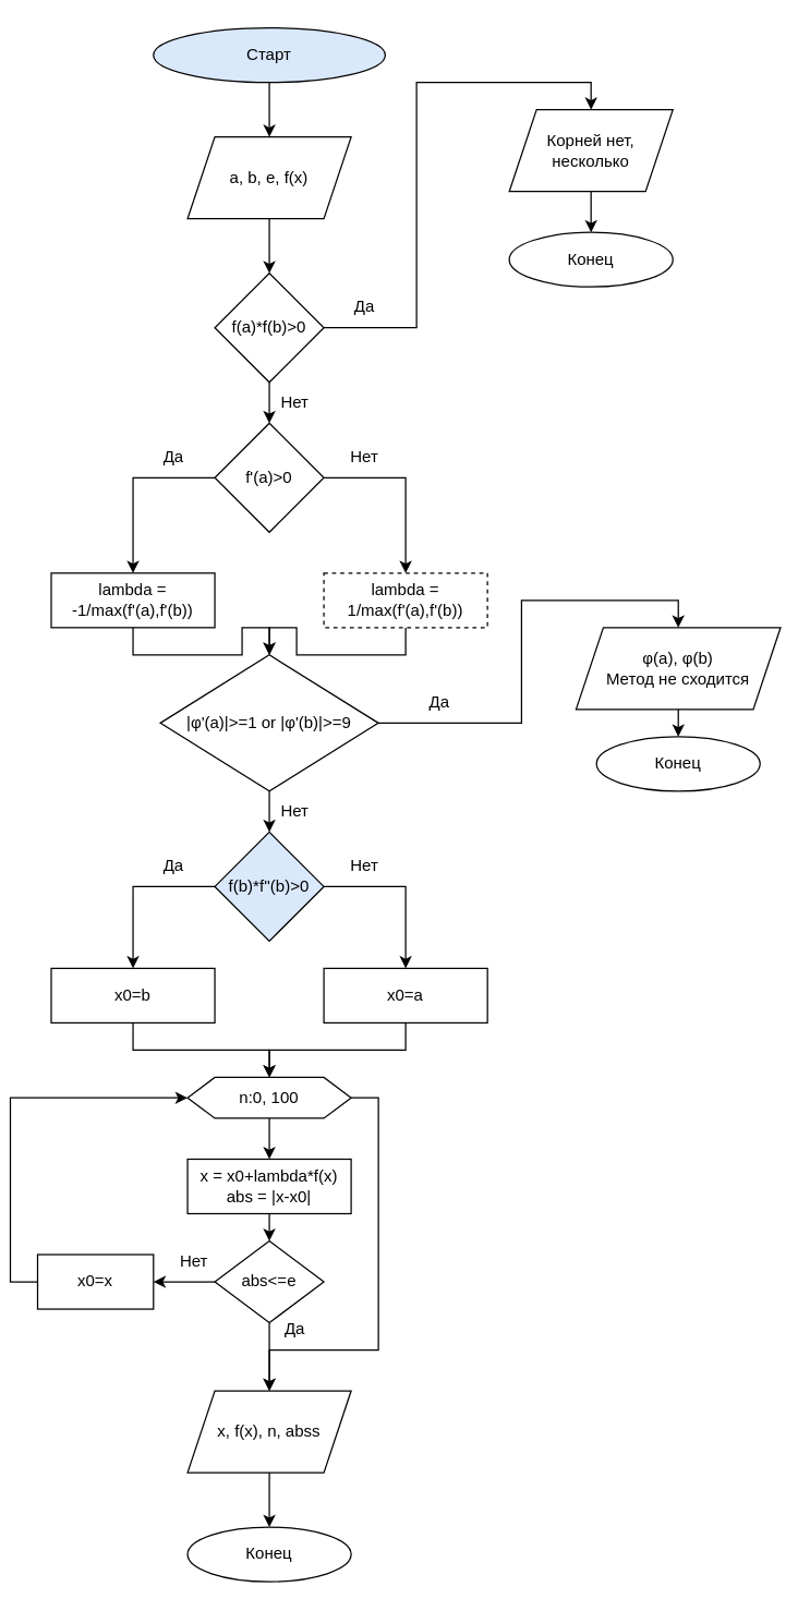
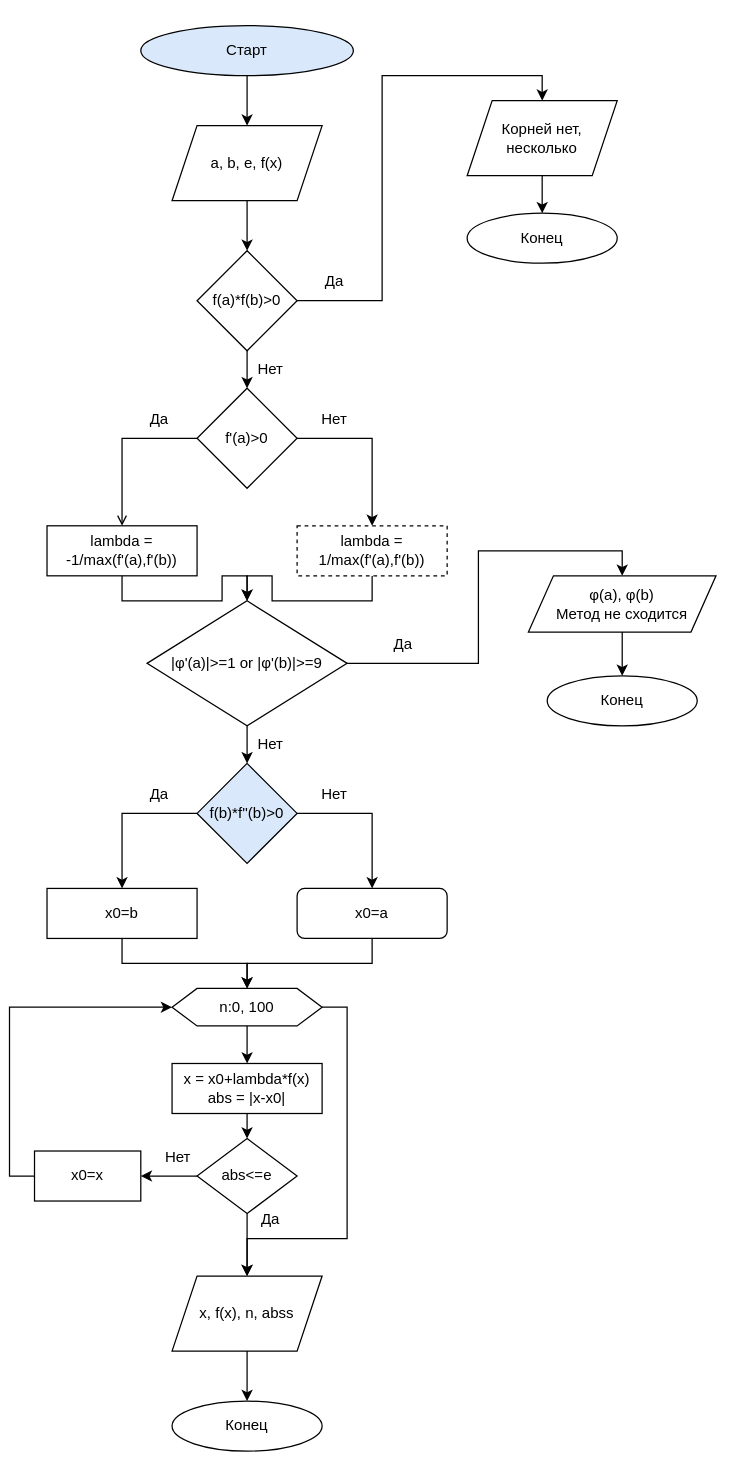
  <mxCell id="0" />
  <mxCell id="1" parent="0" />
  <mxCell id="2" style="edgeStyle=orthogonalEdgeStyle;rounded=0;orthogonalLoop=1;jettySize=auto;html=1;exitX=0.5;exitY=1;exitDx=0;exitDy=0;entryX=0.5;entryY=0;entryDx=0;entryDy=0;" edge="1" parent="1" source="3" target="5"><mxGeometry relative="1" as="geometry" /></mxCell>
  <mxCell id="3" value="Старт" style="ellipse;whiteSpace=wrap;html=1;fillColor=#dae8fc;" vertex="1" parent="1"><mxGeometry x="105" y="20" width="170" height="40" as="geometry" /></mxCell>
  <mxCell id="4" style="edgeStyle=orthogonalEdgeStyle;rounded=0;orthogonalLoop=1;jettySize=auto;html=1;exitX=0.5;exitY=1;exitDx=0;exitDy=0;entryX=0.5;entryY=0;entryDx=0;entryDy=0;" edge="1" parent="1" source="5" target="8"><mxGeometry relative="1" as="geometry" /></mxCell>
  <mxCell id="5" value="a, b, e, f(x)" style="shape=parallelogram;perimeter=parallelogramPerimeter;whiteSpace=wrap;html=1;fixedSize=1;" vertex="1" parent="1"><mxGeometry x="130" y="100" width="120" height="60" as="geometry" /></mxCell>
  <mxCell id="6" style="edgeStyle=orthogonalEdgeStyle;rounded=0;orthogonalLoop=1;jettySize=auto;html=1;exitX=1;exitY=0.5;exitDx=0;exitDy=0;entryX=0.5;entryY=0;entryDx=0;entryDy=0;" edge="1" parent="1" source="8" target="10"><mxGeometry relative="1" as="geometry" /></mxCell>
  <mxCell id="7" style="edgeStyle=orthogonalEdgeStyle;rounded=0;orthogonalLoop=1;jettySize=auto;html=1;exitX=0.5;exitY=1;exitDx=0;exitDy=0;entryX=0.5;entryY=0;entryDx=0;entryDy=0;" edge="1" parent="1" source="8"><mxGeometry relative="1" as="geometry"><mxPoint x="190" y="310" as="targetPoint" /></mxGeometry></mxCell>
  <mxCell id="8" value="f(a)*f(b)&amp;gt;0" style="rhombus;whiteSpace=wrap;html=1;" vertex="1" parent="1"><mxGeometry x="150" y="200" width="80" height="80" as="geometry" /></mxCell>
  <mxCell id="9" style="edgeStyle=orthogonalEdgeStyle;rounded=0;orthogonalLoop=1;jettySize=auto;html=1;exitX=0.5;exitY=1;exitDx=0;exitDy=0;entryX=0.5;entryY=0;entryDx=0;entryDy=0;" edge="1" parent="1" source="10" target="11"><mxGeometry relative="1" as="geometry" /></mxCell>
  <mxCell id="10" value="Корней нет, несколько" style="shape=parallelogram;perimeter=parallelogramPerimeter;whiteSpace=wrap;html=1;fixedSize=1;" vertex="1" parent="1"><mxGeometry x="366" y="80" width="120" height="60" as="geometry" /></mxCell>
  <mxCell id="11" value="Конец" style="ellipse;whiteSpace=wrap;html=1;" vertex="1" parent="1"><mxGeometry x="366" y="170" width="120" height="40" as="geometry" /></mxCell>
  <mxCell id="12" value="Да" style="text;html=1;align=center;verticalAlign=middle;whiteSpace=wrap;rounded=0;" vertex="1" parent="1"><mxGeometry x="230" y="210" width="60" height="30" as="geometry" /></mxCell>
  <mxCell id="13" value="Нет" style="text;html=1;align=center;verticalAlign=middle;whiteSpace=wrap;rounded=0;" vertex="1" parent="1"><mxGeometry x="179" y="280" width="60" height="30" as="geometry" /></mxCell>
- <mxCell id="14" style="edgeStyle=orthogonalEdgeStyle;rounded=0;orthogonalLoop=1;jettySize=auto;html=1;exitX=0;exitY=0.5;exitDx=0;exitDy=0;entryX=0.5;entryY=0;entryDx=0;entryDy=0;" edge="1" parent="1" source="16" target="18"><mxGeometry relative="1" as="geometry" /></mxCell>
+ <mxCell id="14" style="edgeStyle=orthogonalEdgeStyle;rounded=0;orthogonalLoop=1;jettySize=auto;html=1;exitX=0;exitY=0.5;exitDx=0;exitDy=0;entryX=0.5;entryY=0;entryDx=0;entryDy=0;endArrow=open;" edge="1" parent="1" source="16" target="18"><mxGeometry relative="1" as="geometry" /></mxCell>
  <mxCell id="15" style="edgeStyle=orthogonalEdgeStyle;rounded=0;orthogonalLoop=1;jettySize=auto;html=1;exitX=1;exitY=0.5;exitDx=0;exitDy=0;entryX=0.5;entryY=0;entryDx=0;entryDy=0;" edge="1" parent="1" source="16" target="20"><mxGeometry relative="1" as="geometry" /></mxCell>
  <mxCell id="16" value="f'(a)&amp;gt;0" style="rhombus;whiteSpace=wrap;html=1;" vertex="1" parent="1"><mxGeometry x="150" y="310" width="80" height="80" as="geometry" /></mxCell>
  <mxCell id="17" style="edgeStyle=orthogonalEdgeStyle;rounded=0;orthogonalLoop=1;jettySize=auto;html=1;exitX=0.5;exitY=1;exitDx=0;exitDy=0;entryX=0.5;entryY=0;entryDx=0;entryDy=0;" edge="1" parent="1" source="18" target="25"><mxGeometry relative="1" as="geometry" /></mxCell>
  <mxCell id="18" value="lambda = -1/max(f'(a),f'(b))" style="rounded=0;whiteSpace=wrap;html=1;" vertex="1" parent="1"><mxGeometry x="30" y="420" width="120" height="40" as="geometry" /></mxCell>
  <mxCell id="19" style="edgeStyle=orthogonalEdgeStyle;rounded=0;orthogonalLoop=1;jettySize=auto;html=1;exitX=0.5;exitY=1;exitDx=0;exitDy=0;entryX=0.5;entryY=0;entryDx=0;entryDy=0;" edge="1" parent="1" source="20" target="25"><mxGeometry relative="1" as="geometry" /></mxCell>
  <mxCell id="20" value="lambda = 1/max(f'(a),f'(b))" style="rounded=0;whiteSpace=wrap;html=1;dashed=1;" vertex="1" parent="1"><mxGeometry x="230" y="420" width="120" height="40" as="geometry" /></mxCell>
  <mxCell id="21" value="Да" style="text;html=1;align=center;verticalAlign=middle;whiteSpace=wrap;rounded=0;" vertex="1" parent="1"><mxGeometry x="90" y="320" width="60" height="30" as="geometry" /></mxCell>
  <mxCell id="22" value="Нет" style="text;html=1;align=center;verticalAlign=middle;whiteSpace=wrap;rounded=0;" vertex="1" parent="1"><mxGeometry x="230" y="320" width="60" height="30" as="geometry" /></mxCell>
  <mxCell id="23" style="edgeStyle=orthogonalEdgeStyle;rounded=0;orthogonalLoop=1;jettySize=auto;html=1;exitX=1;exitY=0.5;exitDx=0;exitDy=0;entryX=0.5;entryY=0;entryDx=0;entryDy=0;" edge="1" parent="1" source="25" target="27"><mxGeometry relative="1" as="geometry"><Array as="points"><mxPoint x="375" y="530" /><mxPoint x="375" y="440" /><mxPoint x="490" y="440" /></Array></mxGeometry></mxCell>
  <mxCell id="24" style="edgeStyle=orthogonalEdgeStyle;rounded=0;orthogonalLoop=1;jettySize=auto;html=1;exitX=0.5;exitY=1;exitDx=0;exitDy=0;entryX=0.5;entryY=0;entryDx=0;entryDy=0;" edge="1" parent="1" source="25" target="32"><mxGeometry relative="1" as="geometry" /></mxCell>
  <mxCell id="25" value="|φ'(a)|&amp;gt;=1 or |φ'(b)|&amp;gt;=9" style="rhombus;whiteSpace=wrap;html=1;" vertex="1" parent="1"><mxGeometry x="110" y="480" width="160" height="100" as="geometry" /></mxCell>
  <mxCell id="26" style="edgeStyle=orthogonalEdgeStyle;rounded=0;orthogonalLoop=1;jettySize=auto;html=1;exitX=0.5;exitY=1;exitDx=0;exitDy=0;entryX=0.5;entryY=0;entryDx=0;entryDy=0;" edge="1" parent="1" source="27" target="29"><mxGeometry relative="1" as="geometry" /></mxCell>
- <mxCell id="27" value="φ(a), φ(b)&lt;br&gt;Метод не сходится" style="shape=parallelogram;perimeter=parallelogramPerimeter;whiteSpace=wrap;html=1;fixedSize=1;" vertex="1" parent="1"><mxGeometry x="415" y="460" width="150" height="60" as="geometry" /></mxCell>
+ <mxCell id="27" value="φ(a), φ(b)&lt;br&gt;Метод не сходится" style="shape=parallelogram;perimeter=parallelogramPerimeter;whiteSpace=wrap;html=1;fixedSize=1;" vertex="1" parent="1"><mxGeometry x="415" y="460" width="150" height="45" as="geometry" /></mxCell>
  <mxCell id="28" value="Да" style="text;html=1;align=center;verticalAlign=middle;whiteSpace=wrap;rounded=0;" vertex="1" parent="1"><mxGeometry x="285" y="500" width="60" height="30" as="geometry" /></mxCell>
  <mxCell id="29" value="Конец" style="ellipse;whiteSpace=wrap;html=1;" vertex="1" parent="1"><mxGeometry x="430" y="540" width="120" height="40" as="geometry" /></mxCell>
  <mxCell id="30" style="edgeStyle=orthogonalEdgeStyle;rounded=0;orthogonalLoop=1;jettySize=auto;html=1;exitX=0;exitY=0.5;exitDx=0;exitDy=0;entryX=0.5;entryY=0;entryDx=0;entryDy=0;" edge="1" parent="1" source="32" target="35"><mxGeometry relative="1" as="geometry" /></mxCell>
  <mxCell id="31" style="edgeStyle=orthogonalEdgeStyle;rounded=0;orthogonalLoop=1;jettySize=auto;html=1;exitX=1;exitY=0.5;exitDx=0;exitDy=0;entryX=0.5;entryY=0;entryDx=0;entryDy=0;" edge="1" parent="1" source="32" target="37"><mxGeometry relative="1" as="geometry" /></mxCell>
  <mxCell id="32" value="f(b)*f''(b)&amp;gt;0" style="rhombus;whiteSpace=wrap;html=1;fillColor=#dae8fc;" vertex="1" parent="1"><mxGeometry x="150" y="610" width="80" height="80" as="geometry" /></mxCell>
  <mxCell id="33" value="Нет" style="text;html=1;align=center;verticalAlign=middle;whiteSpace=wrap;rounded=0;" vertex="1" parent="1"><mxGeometry x="179" y="580" width="60" height="30" as="geometry" /></mxCell>
  <mxCell id="34" style="edgeStyle=orthogonalEdgeStyle;rounded=0;orthogonalLoop=1;jettySize=auto;html=1;exitX=0.5;exitY=1;exitDx=0;exitDy=0;entryX=0.5;entryY=0;entryDx=0;entryDy=0;" edge="1" parent="1" source="35" target="42"><mxGeometry relative="1" as="geometry" /></mxCell>
  <mxCell id="35" value="x0=b" style="rounded=0;whiteSpace=wrap;html=1;" vertex="1" parent="1"><mxGeometry x="30" y="710" width="120" height="40" as="geometry" /></mxCell>
  <mxCell id="36" style="edgeStyle=orthogonalEdgeStyle;rounded=0;orthogonalLoop=1;jettySize=auto;html=1;exitX=0.5;exitY=1;exitDx=0;exitDy=0;entryX=0.5;entryY=0;entryDx=0;entryDy=0;" edge="1" parent="1" source="37" target="42"><mxGeometry relative="1" as="geometry" /></mxCell>
- <mxCell id="37" value="x0=a" style="rounded=0;whiteSpace=wrap;html=1;" vertex="1" parent="1"><mxGeometry x="230" y="710" width="120" height="40" as="geometry" /></mxCell>
+ <mxCell id="37" value="x0=a" style="whiteSpace=wrap;html=1;rounded=1;" vertex="1" parent="1"><mxGeometry x="230" y="710" width="120" height="40" as="geometry" /></mxCell>
  <mxCell id="38" value="Да" style="text;html=1;align=center;verticalAlign=middle;whiteSpace=wrap;rounded=0;" vertex="1" parent="1"><mxGeometry x="90" y="620" width="60" height="30" as="geometry" /></mxCell>
  <mxCell id="39" value="Нет" style="text;html=1;align=center;verticalAlign=middle;whiteSpace=wrap;rounded=0;" vertex="1" parent="1"><mxGeometry x="230" y="620" width="60" height="30" as="geometry" /></mxCell>
  <mxCell id="40" style="edgeStyle=orthogonalEdgeStyle;rounded=0;orthogonalLoop=1;jettySize=auto;html=1;exitX=0.5;exitY=1;exitDx=0;exitDy=0;entryX=0.5;entryY=0;entryDx=0;entryDy=0;" edge="1" parent="1" source="42" target="44"><mxGeometry relative="1" as="geometry" /></mxCell>
  <mxCell id="41" style="edgeStyle=orthogonalEdgeStyle;rounded=0;orthogonalLoop=1;jettySize=auto;html=1;exitX=1;exitY=0.5;exitDx=0;exitDy=0;entryX=0.5;entryY=0;entryDx=0;entryDy=0;" edge="1" parent="1" source="42" target="52"><mxGeometry relative="1" as="geometry"><Array as="points"><mxPoint x="270" y="805" /><mxPoint x="270" y="990" /><mxPoint x="190" y="990" /></Array></mxGeometry></mxCell>
  <mxCell id="42" value="n:0, 100" style="shape=hexagon;perimeter=hexagonPerimeter2;whiteSpace=wrap;html=1;fixedSize=1;" vertex="1" parent="1"><mxGeometry x="130" y="790" width="120" height="30" as="geometry" /></mxCell>
  <mxCell id="43" style="edgeStyle=orthogonalEdgeStyle;rounded=0;orthogonalLoop=1;jettySize=auto;html=1;exitX=0.5;exitY=1;exitDx=0;exitDy=0;entryX=0.5;entryY=0;entryDx=0;entryDy=0;" edge="1" parent="1" source="44" target="47"><mxGeometry relative="1" as="geometry" /></mxCell>
  <mxCell id="44" value="x = x0+lambda*f(x)&lt;br&gt;abs = |x-x0|" style="rounded=0;whiteSpace=wrap;html=1;" vertex="1" parent="1"><mxGeometry x="130" y="850" width="120" height="40" as="geometry" /></mxCell>
  <mxCell id="45" style="edgeStyle=orthogonalEdgeStyle;rounded=0;orthogonalLoop=1;jettySize=auto;html=1;exitX=0;exitY=0.5;exitDx=0;exitDy=0;entryX=1;entryY=0.5;entryDx=0;entryDy=0;" edge="1" parent="1" source="47" target="49"><mxGeometry relative="1" as="geometry" /></mxCell>
  <mxCell id="46" style="edgeStyle=orthogonalEdgeStyle;rounded=0;orthogonalLoop=1;jettySize=auto;html=1;exitX=0.5;exitY=1;exitDx=0;exitDy=0;entryX=0.5;entryY=0;entryDx=0;entryDy=0;" edge="1" parent="1" source="47" target="52"><mxGeometry relative="1" as="geometry" /></mxCell>
  <mxCell id="47" value="abs&amp;lt;=e" style="rhombus;whiteSpace=wrap;html=1;" vertex="1" parent="1"><mxGeometry x="150" y="910" width="80" height="60" as="geometry" /></mxCell>
  <mxCell id="48" style="edgeStyle=orthogonalEdgeStyle;rounded=0;orthogonalLoop=1;jettySize=auto;html=1;exitX=0;exitY=0.5;exitDx=0;exitDy=0;entryX=0;entryY=0.5;entryDx=0;entryDy=0;" edge="1" parent="1" source="49" target="42"><mxGeometry relative="1" as="geometry" /></mxCell>
  <mxCell id="49" value="x0=x" style="rounded=0;whiteSpace=wrap;html=1;" vertex="1" parent="1"><mxGeometry x="20" y="920" width="85" height="40" as="geometry" /></mxCell>
  <mxCell id="50" value="Нет" style="text;html=1;align=center;verticalAlign=middle;whiteSpace=wrap;rounded=0;" vertex="1" parent="1"><mxGeometry x="105" y="910" width="60" height="30" as="geometry" /></mxCell>
  <mxCell id="51" style="edgeStyle=orthogonalEdgeStyle;rounded=0;orthogonalLoop=1;jettySize=auto;html=1;exitX=0.5;exitY=1;exitDx=0;exitDy=0;entryX=0.5;entryY=0;entryDx=0;entryDy=0;" edge="1" parent="1" source="52" target="53"><mxGeometry relative="1" as="geometry" /></mxCell>
  <mxCell id="52" value="x, f(x), n, abss" style="shape=parallelogram;perimeter=parallelogramPerimeter;whiteSpace=wrap;html=1;fixedSize=1;" vertex="1" parent="1"><mxGeometry x="130" y="1020" width="120" height="60" as="geometry" /></mxCell>
  <mxCell id="53" value="Конец" style="ellipse;whiteSpace=wrap;html=1;" vertex="1" parent="1"><mxGeometry x="130" y="1120" width="120" height="40" as="geometry" /></mxCell>
  <mxCell id="54" value="Да" style="text;html=1;align=center;verticalAlign=middle;whiteSpace=wrap;rounded=0;" vertex="1" parent="1"><mxGeometry x="179" y="960" width="60" height="30" as="geometry" /></mxCell>
